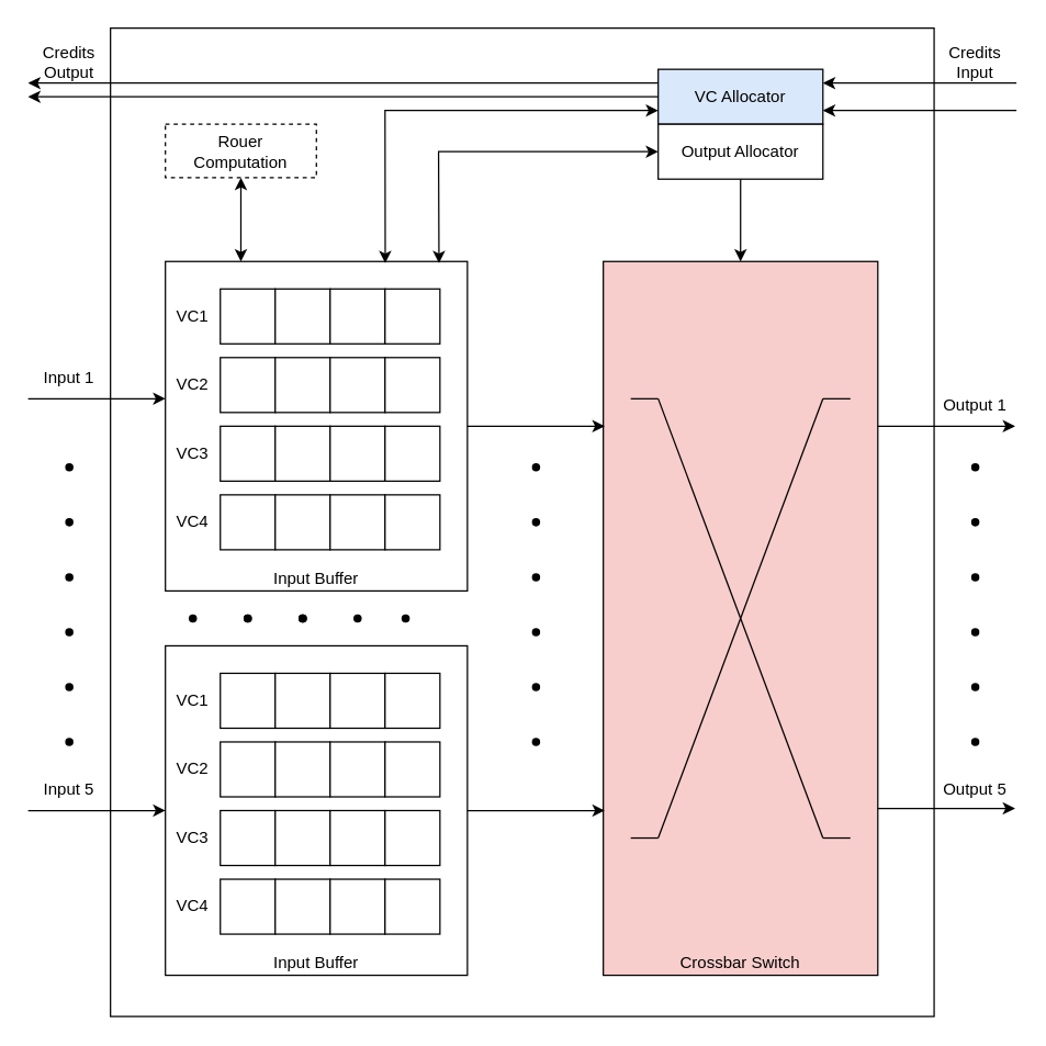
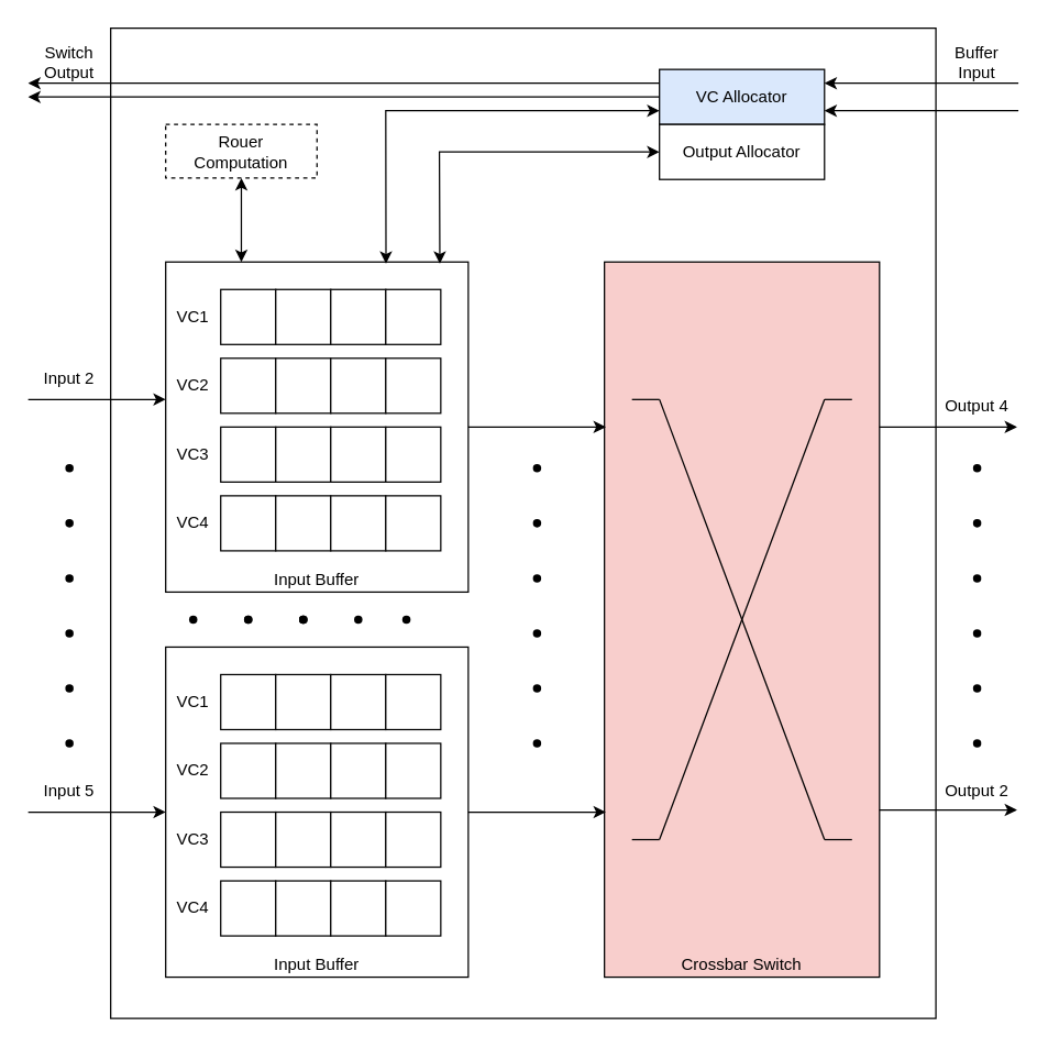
  <mxCell id="0" />
  <mxCell id="1" parent="0" />
  <mxCell id="2" value="" style="rounded=0;whiteSpace=wrap;html=1;" parent="1" vertex="1"><mxGeometry x="80" y="20" width="600" height="720" as="geometry" /></mxCell>
  <mxCell id="3" value="Input Buffer" style="rounded=0;whiteSpace=wrap;html=1;verticalAlign=bottom;" parent="1" vertex="1"><mxGeometry x="120" y="190" width="220" height="240" as="geometry" /></mxCell>
  <mxCell id="4" value="" style="rounded=0;whiteSpace=wrap;html=1;" parent="1" vertex="1"><mxGeometry x="160" y="210" width="40" height="40" as="geometry" /></mxCell>
  <mxCell id="5" value="" style="rounded=0;whiteSpace=wrap;html=1;" parent="1" vertex="1"><mxGeometry x="200" y="210" width="40" height="40" as="geometry" /></mxCell>
  <mxCell id="6" value="" style="rounded=0;whiteSpace=wrap;html=1;" parent="1" vertex="1"><mxGeometry x="240" y="210" width="40" height="40" as="geometry" /></mxCell>
  <mxCell id="7" value="" style="rounded=0;whiteSpace=wrap;html=1;" parent="1" vertex="1"><mxGeometry x="280" y="210" width="40" height="40" as="geometry" /></mxCell>
  <mxCell id="8" value="VC1" style="text;html=1;align=center;verticalAlign=middle;whiteSpace=wrap;rounded=0;" parent="1" vertex="1"><mxGeometry x="120" y="210" width="40" height="40" as="geometry" /></mxCell>
  <mxCell id="9" value="" style="rounded=0;whiteSpace=wrap;html=1;" parent="1" vertex="1"><mxGeometry x="160" y="260" width="40" height="40" as="geometry" /></mxCell>
  <mxCell id="10" value="" style="rounded=0;whiteSpace=wrap;html=1;" parent="1" vertex="1"><mxGeometry x="200" y="260" width="40" height="40" as="geometry" /></mxCell>
  <mxCell id="11" value="" style="rounded=0;whiteSpace=wrap;html=1;" parent="1" vertex="1"><mxGeometry x="240" y="260" width="40" height="40" as="geometry" /></mxCell>
  <mxCell id="12" value="" style="rounded=0;whiteSpace=wrap;html=1;" parent="1" vertex="1"><mxGeometry x="280" y="260" width="40" height="40" as="geometry" /></mxCell>
  <mxCell id="13" value="VC2" style="text;html=1;align=center;verticalAlign=middle;whiteSpace=wrap;rounded=0;" parent="1" vertex="1"><mxGeometry x="120" y="260" width="40" height="40" as="geometry" /></mxCell>
  <mxCell id="14" value="" style="rounded=0;whiteSpace=wrap;html=1;" parent="1" vertex="1"><mxGeometry x="160" y="310" width="40" height="40" as="geometry" /></mxCell>
  <mxCell id="15" value="" style="rounded=0;whiteSpace=wrap;html=1;" parent="1" vertex="1"><mxGeometry x="200" y="310" width="40" height="40" as="geometry" /></mxCell>
  <mxCell id="16" value="" style="rounded=0;whiteSpace=wrap;html=1;" parent="1" vertex="1"><mxGeometry x="240" y="310" width="40" height="40" as="geometry" /></mxCell>
  <mxCell id="17" value="" style="rounded=0;whiteSpace=wrap;html=1;" parent="1" vertex="1"><mxGeometry x="280" y="310" width="40" height="40" as="geometry" /></mxCell>
  <mxCell id="18" value="VC3" style="text;html=1;align=center;verticalAlign=middle;whiteSpace=wrap;rounded=0;" parent="1" vertex="1"><mxGeometry x="120" y="310" width="40" height="40" as="geometry" /></mxCell>
  <mxCell id="19" value="" style="rounded=0;whiteSpace=wrap;html=1;" parent="1" vertex="1"><mxGeometry x="160" y="360" width="40" height="40" as="geometry" /></mxCell>
  <mxCell id="20" value="" style="rounded=0;whiteSpace=wrap;html=1;" parent="1" vertex="1"><mxGeometry x="200" y="360" width="40" height="40" as="geometry" /></mxCell>
  <mxCell id="21" value="" style="rounded=0;whiteSpace=wrap;html=1;" parent="1" vertex="1"><mxGeometry x="240" y="360" width="40" height="40" as="geometry" /></mxCell>
  <mxCell id="22" value="" style="rounded=0;whiteSpace=wrap;html=1;" parent="1" vertex="1"><mxGeometry x="280" y="360" width="40" height="40" as="geometry" /></mxCell>
  <mxCell id="23" value="&lt;div&gt;VC4&lt;/div&gt;" style="text;html=1;align=center;verticalAlign=middle;whiteSpace=wrap;rounded=0;" parent="1" vertex="1"><mxGeometry x="120" y="360" width="40" height="40" as="geometry" /></mxCell>
  <mxCell id="24" value="Input Buffer" style="rounded=0;whiteSpace=wrap;html=1;verticalAlign=bottom;" parent="1" vertex="1"><mxGeometry x="120" y="470" width="220" height="240" as="geometry" /></mxCell>
  <mxCell id="25" value="" style="rounded=0;whiteSpace=wrap;html=1;" parent="1" vertex="1"><mxGeometry x="160" y="490" width="40" height="40" as="geometry" /></mxCell>
  <mxCell id="26" value="" style="rounded=0;whiteSpace=wrap;html=1;" parent="1" vertex="1"><mxGeometry x="200" y="490" width="40" height="40" as="geometry" /></mxCell>
  <mxCell id="27" value="" style="rounded=0;whiteSpace=wrap;html=1;" parent="1" vertex="1"><mxGeometry x="240" y="490" width="40" height="40" as="geometry" /></mxCell>
  <mxCell id="28" value="" style="rounded=0;whiteSpace=wrap;html=1;" parent="1" vertex="1"><mxGeometry x="280" y="490" width="40" height="40" as="geometry" /></mxCell>
  <mxCell id="29" value="VC1" style="text;html=1;align=center;verticalAlign=middle;whiteSpace=wrap;rounded=0;" parent="1" vertex="1"><mxGeometry x="120" y="490" width="40" height="40" as="geometry" /></mxCell>
  <mxCell id="30" value="" style="rounded=0;whiteSpace=wrap;html=1;" parent="1" vertex="1"><mxGeometry x="160" y="540" width="40" height="40" as="geometry" /></mxCell>
  <mxCell id="31" value="" style="rounded=0;whiteSpace=wrap;html=1;" parent="1" vertex="1"><mxGeometry x="200" y="540" width="40" height="40" as="geometry" /></mxCell>
  <mxCell id="32" value="" style="rounded=0;whiteSpace=wrap;html=1;" parent="1" vertex="1"><mxGeometry x="240" y="540" width="40" height="40" as="geometry" /></mxCell>
  <mxCell id="33" value="" style="rounded=0;whiteSpace=wrap;html=1;" parent="1" vertex="1"><mxGeometry x="280" y="540" width="40" height="40" as="geometry" /></mxCell>
  <mxCell id="34" value="VC2" style="text;html=1;align=center;verticalAlign=middle;whiteSpace=wrap;rounded=0;" parent="1" vertex="1"><mxGeometry x="120" y="540" width="40" height="40" as="geometry" /></mxCell>
  <mxCell id="35" value="" style="rounded=0;whiteSpace=wrap;html=1;" parent="1" vertex="1"><mxGeometry x="160" y="590" width="40" height="40" as="geometry" /></mxCell>
  <mxCell id="36" value="" style="rounded=0;whiteSpace=wrap;html=1;" parent="1" vertex="1"><mxGeometry x="200" y="590" width="40" height="40" as="geometry" /></mxCell>
  <mxCell id="37" value="" style="rounded=0;whiteSpace=wrap;html=1;" parent="1" vertex="1"><mxGeometry x="240" y="590" width="40" height="40" as="geometry" /></mxCell>
  <mxCell id="38" value="" style="rounded=0;whiteSpace=wrap;html=1;" parent="1" vertex="1"><mxGeometry x="280" y="590" width="40" height="40" as="geometry" /></mxCell>
  <mxCell id="39" value="VC3" style="text;html=1;align=center;verticalAlign=middle;whiteSpace=wrap;rounded=0;" parent="1" vertex="1"><mxGeometry x="120" y="590" width="40" height="40" as="geometry" /></mxCell>
  <mxCell id="40" value="" style="rounded=0;whiteSpace=wrap;html=1;" parent="1" vertex="1"><mxGeometry x="160" y="640" width="40" height="40" as="geometry" /></mxCell>
  <mxCell id="41" value="" style="rounded=0;whiteSpace=wrap;html=1;" parent="1" vertex="1"><mxGeometry x="200" y="640" width="40" height="40" as="geometry" /></mxCell>
  <mxCell id="42" value="" style="rounded=0;whiteSpace=wrap;html=1;" parent="1" vertex="1"><mxGeometry x="240" y="640" width="40" height="40" as="geometry" /></mxCell>
  <mxCell id="43" value="" style="rounded=0;whiteSpace=wrap;html=1;" parent="1" vertex="1"><mxGeometry x="280" y="640" width="40" height="40" as="geometry" /></mxCell>
  <mxCell id="44" value="&lt;div&gt;VC4&lt;/div&gt;" style="text;html=1;align=center;verticalAlign=middle;whiteSpace=wrap;rounded=0;" parent="1" vertex="1"><mxGeometry x="120" y="640" width="40" height="40" as="geometry" /></mxCell>
  <mxCell id="45" value="" style="shape=waypoint;sketch=0;fillStyle=solid;size=6;pointerEvents=1;points=[];fillColor=none;resizable=0;rotatable=0;perimeter=centerPerimeter;snapToPoint=1;" parent="1" vertex="1"><mxGeometry x="130" y="440" width="20" height="20" as="geometry" /></mxCell>
  <mxCell id="46" value="" style="shape=waypoint;sketch=0;fillStyle=solid;size=6;pointerEvents=1;points=[];fillColor=none;resizable=0;rotatable=0;perimeter=centerPerimeter;snapToPoint=1;" parent="1" vertex="1"><mxGeometry x="210" y="440" width="20" height="20" as="geometry" /></mxCell>
  <mxCell id="47" value="" style="shape=waypoint;sketch=0;fillStyle=solid;size=6;pointerEvents=1;points=[];fillColor=none;resizable=0;rotatable=0;perimeter=centerPerimeter;snapToPoint=1;" parent="1" vertex="1"><mxGeometry x="170" y="440" width="20" height="20" as="geometry" /></mxCell>
  <mxCell id="48" value="" style="shape=waypoint;sketch=0;fillStyle=solid;size=6;pointerEvents=1;points=[];fillColor=none;resizable=0;rotatable=0;perimeter=centerPerimeter;snapToPoint=1;" parent="1" vertex="1"><mxGeometry x="170" y="440" width="20" height="20" as="geometry" /></mxCell>
  <mxCell id="49" value="" style="shape=waypoint;sketch=0;fillStyle=solid;size=6;pointerEvents=1;points=[];fillColor=none;resizable=0;rotatable=0;perimeter=centerPerimeter;snapToPoint=1;" parent="1" vertex="1"><mxGeometry x="210" y="440" width="20" height="20" as="geometry" /></mxCell>
  <mxCell id="50" value="" style="shape=waypoint;sketch=0;fillStyle=solid;size=6;pointerEvents=1;points=[];fillColor=none;resizable=0;rotatable=0;perimeter=centerPerimeter;snapToPoint=1;" parent="1" vertex="1"><mxGeometry x="210" y="440" width="20" height="20" as="geometry" /></mxCell>
  <mxCell id="51" value="" style="shape=waypoint;sketch=0;fillStyle=solid;size=6;pointerEvents=1;points=[];fillColor=none;resizable=0;rotatable=0;perimeter=centerPerimeter;snapToPoint=1;" parent="1" vertex="1"><mxGeometry x="250" y="440" width="20" height="20" as="geometry" /></mxCell>
  <mxCell id="52" value="" style="shape=waypoint;sketch=0;fillStyle=solid;size=6;pointerEvents=1;points=[];fillColor=none;resizable=0;rotatable=0;perimeter=centerPerimeter;snapToPoint=1;" parent="1" vertex="1"><mxGeometry x="285" y="440" width="20" height="20" as="geometry" /></mxCell>
  <mxCell id="53" value="&lt;div&gt;Rouer&lt;/div&gt;&lt;div&gt;Computation&lt;/div&gt;" style="rounded=0;whiteSpace=wrap;html=1;dashed=1;" parent="1" vertex="1"><mxGeometry x="120" y="90" width="110" height="39" as="geometry" /></mxCell>
  <mxCell id="54" value="" style="endArrow=classic;startArrow=classic;html=1;rounded=0;entryX=0.5;entryY=1;entryDx=0;entryDy=0;exitX=0.25;exitY=0;exitDx=0;exitDy=0;" parent="1" source="3" target="53" edge="1"><mxGeometry width="50" height="50" relative="1" as="geometry"><mxPoint x="-10" y="180" as="sourcePoint" /><mxPoint x="40" y="130" as="targetPoint" /></mxGeometry></mxCell>
  <mxCell id="55" value="VC Allocator" style="rounded=0;whiteSpace=wrap;html=1;fillColor=#dae8fc;" parent="1" vertex="1"><mxGeometry x="479" y="50" width="120" height="40" as="geometry" /></mxCell>
  <mxCell id="56" value="Output Allocator" style="rounded=0;whiteSpace=wrap;html=1;" parent="1" vertex="1"><mxGeometry x="479" y="90" width="120" height="40" as="geometry" /></mxCell>
  <mxCell id="57" value="Crossbar Switch" style="rounded=0;whiteSpace=wrap;html=1;verticalAlign=bottom;fillColor=#f8cecc;" parent="1" vertex="1"><mxGeometry x="439" y="190" width="200" height="520" as="geometry" /></mxCell>
  <mxCell id="58" value="" style="group" parent="1" vertex="1" connectable="0"><mxGeometry x="459" y="290" width="160" height="320" as="geometry" /></mxCell>
  <mxCell id="59" value="" style="endArrow=none;html=1;rounded=0;" parent="58" edge="1"><mxGeometry width="50" height="50" relative="1" as="geometry"><mxPoint x="20" y="320" as="sourcePoint" /><mxPoint x="140" as="targetPoint" /></mxGeometry></mxCell>
  <mxCell id="60" value="" style="endArrow=none;html=1;rounded=0;" parent="58" edge="1"><mxGeometry width="50" height="50" relative="1" as="geometry"><mxPoint x="140" y="320" as="sourcePoint" /><mxPoint x="20" as="targetPoint" /></mxGeometry></mxCell>
  <mxCell id="61" value="" style="endArrow=none;html=1;rounded=0;" parent="58" edge="1"><mxGeometry width="50" height="50" relative="1" as="geometry"><mxPoint as="sourcePoint" /><mxPoint x="20" as="targetPoint" /></mxGeometry></mxCell>
  <mxCell id="62" value="" style="endArrow=none;html=1;rounded=0;" parent="58" edge="1"><mxGeometry width="50" height="50" relative="1" as="geometry"><mxPoint x="140" y="320" as="sourcePoint" /><mxPoint x="160" y="320" as="targetPoint" /></mxGeometry></mxCell>
  <mxCell id="63" value="" style="endArrow=none;html=1;rounded=0;" parent="58" edge="1"><mxGeometry width="50" height="50" relative="1" as="geometry"><mxPoint y="320" as="sourcePoint" /><mxPoint x="20" y="320" as="targetPoint" /></mxGeometry></mxCell>
  <mxCell id="64" value="" style="endArrow=none;html=1;rounded=0;" parent="58" edge="1"><mxGeometry width="50" height="50" relative="1" as="geometry"><mxPoint x="140" as="sourcePoint" /><mxPoint x="160" as="targetPoint" /></mxGeometry></mxCell>
  <mxCell id="65" value="" style="endArrow=classic;html=1;rounded=0;exitX=1;exitY=0.5;exitDx=0;exitDy=0;" parent="1" source="3" edge="1"><mxGeometry width="50" height="50" relative="1" as="geometry"><mxPoint x="800" y="310" as="sourcePoint" /><mxPoint x="440" y="310" as="targetPoint" /><Array as="points"><mxPoint x="380" y="310" /></Array></mxGeometry></mxCell>
  <mxCell id="66" value="" style="endArrow=classic;html=1;rounded=0;exitX=1;exitY=0.5;exitDx=0;exitDy=0;" parent="1" edge="1"><mxGeometry width="50" height="50" relative="1" as="geometry"><mxPoint x="340" y="590" as="sourcePoint" /><mxPoint x="440" y="590" as="targetPoint" /></mxGeometry></mxCell>
  <mxCell id="67" value="" style="endArrow=classic;html=1;rounded=0;" parent="1" edge="1"><mxGeometry width="50" height="50" relative="1" as="geometry"><mxPoint x="20" y="290" as="sourcePoint" /><mxPoint x="120" y="290" as="targetPoint" /><Array as="points"><mxPoint x="60" y="290" /></Array></mxGeometry></mxCell>
  <mxCell id="68" value="" style="endArrow=classic;html=1;rounded=0;exitX=1;exitY=0.5;exitDx=0;exitDy=0;" parent="1" edge="1"><mxGeometry width="50" height="50" relative="1" as="geometry"><mxPoint x="639" y="588.46" as="sourcePoint" /><mxPoint x="739" y="588.46" as="targetPoint" /></mxGeometry></mxCell>
  <mxCell id="69" value="" style="endArrow=classic;html=1;rounded=0;exitX=1;exitY=0.5;exitDx=0;exitDy=0;" parent="1" edge="1"><mxGeometry width="50" height="50" relative="1" as="geometry"><mxPoint x="20" y="590" as="sourcePoint" /><mxPoint x="120" y="590" as="targetPoint" /><Array as="points"><mxPoint x="60" y="590" /></Array></mxGeometry></mxCell>
  <mxCell id="70" value="" style="endArrow=classic;html=1;rounded=0;exitX=1;exitY=0.5;exitDx=0;exitDy=0;" parent="1" edge="1"><mxGeometry width="50" height="50" relative="1" as="geometry"><mxPoint x="639" y="310" as="sourcePoint" /><mxPoint x="739" y="310" as="targetPoint" /></mxGeometry></mxCell>
- <mxCell id="71" value="" style="endArrow=classic;html=1;rounded=0;exitX=0.5;exitY=1;exitDx=0;exitDy=0;entryX=0.5;entryY=0;entryDx=0;entryDy=0;" parent="1" source="56" target="57" edge="1"><mxGeometry width="50" height="50" relative="1" as="geometry"><mxPoint x="810" y="180" as="sourcePoint" /><mxPoint x="860" y="130" as="targetPoint" /></mxGeometry></mxCell>
  <mxCell id="72" value="" style="endArrow=classic;startArrow=classic;html=1;rounded=0;entryX=0;entryY=0.5;entryDx=0;entryDy=0;exitX=0.906;exitY=0.005;exitDx=0;exitDy=0;exitPerimeter=0;" parent="1" source="3" target="56" edge="1"><mxGeometry width="50" height="50" relative="1" as="geometry"><mxPoint x="310" y="190" as="sourcePoint" /><mxPoint x="360" y="140" as="targetPoint" /><Array as="points"><mxPoint x="319" y="110" /></Array></mxGeometry></mxCell>
  <mxCell id="73" value="" style="endArrow=classic;startArrow=classic;html=1;rounded=0;exitX=0.728;exitY=0.005;exitDx=0;exitDy=0;entryX=0;entryY=0.75;entryDx=0;entryDy=0;exitPerimeter=0;" parent="1" source="3" target="55" edge="1"><mxGeometry width="50" height="50" relative="1" as="geometry"><mxPoint x="300" y="80" as="sourcePoint" /><mxPoint x="350" y="30" as="targetPoint" /><Array as="points"><mxPoint x="280" y="80" /></Array></mxGeometry></mxCell>
  <mxCell id="74" value="" style="endArrow=classic;html=1;rounded=0;exitX=0;exitY=0.5;exitDx=0;exitDy=0;" parent="1" source="55" edge="1"><mxGeometry width="50" height="50" relative="1" as="geometry"><mxPoint x="-70" y="80" as="sourcePoint" /><mxPoint x="20" y="70" as="targetPoint" /></mxGeometry></mxCell>
  <mxCell id="75" value="" style="endArrow=classic;html=1;rounded=0;exitX=0;exitY=0.5;exitDx=0;exitDy=0;" parent="1" edge="1"><mxGeometry width="50" height="50" relative="1" as="geometry"><mxPoint x="479" y="60" as="sourcePoint" /><mxPoint x="20" y="60" as="targetPoint" /></mxGeometry></mxCell>
  <mxCell id="76" value="" style="endArrow=classic;html=1;rounded=0;entryX=1;entryY=0.25;entryDx=0;entryDy=0;" parent="1" target="55" edge="1"><mxGeometry width="50" height="50" relative="1" as="geometry"><mxPoint x="740" y="60" as="sourcePoint" /><mxPoint x="830" y="50" as="targetPoint" /></mxGeometry></mxCell>
  <mxCell id="77" value="" style="endArrow=classic;html=1;rounded=0;entryX=1;entryY=0.25;entryDx=0;entryDy=0;" parent="1" edge="1"><mxGeometry width="50" height="50" relative="1" as="geometry"><mxPoint x="740" y="80" as="sourcePoint" /><mxPoint x="599" y="80" as="targetPoint" /></mxGeometry></mxCell>
- <mxCell id="78" value="Credits Input" style="text;html=1;align=center;verticalAlign=middle;whiteSpace=wrap;rounded=0;" parent="1" vertex="1"><mxGeometry x="680" y="30" width="60" height="30" as="geometry" /></mxCell>
- <mxCell id="79" value="Output 1" style="text;html=1;align=center;verticalAlign=middle;whiteSpace=wrap;rounded=0;" parent="1" vertex="1"><mxGeometry x="680" y="280" width="60" height="30" as="geometry" /></mxCell>
- <mxCell id="80" value="Output 5" style="text;html=1;align=center;verticalAlign=middle;whiteSpace=wrap;rounded=0;" parent="1" vertex="1"><mxGeometry x="680" y="560" width="60" height="30" as="geometry" /></mxCell>
+ <mxCell id="78" value="Buffer Input" style="text;html=1;align=center;verticalAlign=middle;whiteSpace=wrap;rounded=0;" parent="1" vertex="1"><mxGeometry x="680" y="30" width="60" height="30" as="geometry" /></mxCell>
+ <mxCell id="79" value="Output 4" style="text;html=1;align=center;verticalAlign=middle;whiteSpace=wrap;rounded=0;" parent="1" vertex="1"><mxGeometry x="680" y="280" width="60" height="30" as="geometry" /></mxCell>
+ <mxCell id="80" value="Output 2" style="text;html=1;align=center;verticalAlign=middle;whiteSpace=wrap;rounded=0;" parent="1" vertex="1"><mxGeometry x="680" y="560" width="60" height="30" as="geometry" /></mxCell>
  <mxCell id="81" value="" style="shape=waypoint;sketch=0;fillStyle=solid;size=6;pointerEvents=1;points=[];fillColor=none;resizable=0;rotatable=0;perimeter=centerPerimeter;snapToPoint=1;" parent="1" vertex="1"><mxGeometry x="700" y="330" width="20" height="20" as="geometry" /></mxCell>
  <mxCell id="82" value="" style="shape=waypoint;sketch=0;fillStyle=solid;size=6;pointerEvents=1;points=[];fillColor=none;resizable=0;rotatable=0;perimeter=centerPerimeter;snapToPoint=1;" parent="1" vertex="1"><mxGeometry x="700" y="370" width="20" height="20" as="geometry" /></mxCell>
  <mxCell id="83" value="" style="shape=waypoint;sketch=0;fillStyle=solid;size=6;pointerEvents=1;points=[];fillColor=none;resizable=0;rotatable=0;perimeter=centerPerimeter;snapToPoint=1;" parent="1" vertex="1"><mxGeometry x="700" y="410" width="20" height="20" as="geometry" /></mxCell>
  <mxCell id="84" value="" style="shape=waypoint;sketch=0;fillStyle=solid;size=6;pointerEvents=1;points=[];fillColor=none;resizable=0;rotatable=0;perimeter=centerPerimeter;snapToPoint=1;" parent="1" vertex="1"><mxGeometry x="700" y="450" width="20" height="20" as="geometry" /></mxCell>
  <mxCell id="85" value="" style="shape=waypoint;sketch=0;fillStyle=solid;size=6;pointerEvents=1;points=[];fillColor=none;resizable=0;rotatable=0;perimeter=centerPerimeter;snapToPoint=1;" parent="1" vertex="1"><mxGeometry x="700" y="490" width="20" height="20" as="geometry" /></mxCell>
  <mxCell id="86" value="" style="shape=waypoint;sketch=0;fillStyle=solid;size=6;pointerEvents=1;points=[];fillColor=none;resizable=0;rotatable=0;perimeter=centerPerimeter;snapToPoint=1;" parent="1" vertex="1"><mxGeometry x="700" y="530" width="20" height="20" as="geometry" /></mxCell>
  <mxCell id="87" value="" style="shape=waypoint;sketch=0;fillStyle=solid;size=6;pointerEvents=1;points=[];fillColor=none;resizable=0;rotatable=0;perimeter=centerPerimeter;snapToPoint=1;" parent="1" vertex="1"><mxGeometry x="40" y="330" width="20" height="20" as="geometry" /></mxCell>
  <mxCell id="88" value="" style="shape=waypoint;sketch=0;fillStyle=solid;size=6;pointerEvents=1;points=[];fillColor=none;resizable=0;rotatable=0;perimeter=centerPerimeter;snapToPoint=1;" parent="1" vertex="1"><mxGeometry x="40" y="370" width="20" height="20" as="geometry" /></mxCell>
  <mxCell id="89" value="" style="shape=waypoint;sketch=0;fillStyle=solid;size=6;pointerEvents=1;points=[];fillColor=none;resizable=0;rotatable=0;perimeter=centerPerimeter;snapToPoint=1;" parent="1" vertex="1"><mxGeometry x="40" y="410" width="20" height="20" as="geometry" /></mxCell>
  <mxCell id="90" value="" style="shape=waypoint;sketch=0;fillStyle=solid;size=6;pointerEvents=1;points=[];fillColor=none;resizable=0;rotatable=0;perimeter=centerPerimeter;snapToPoint=1;" parent="1" vertex="1"><mxGeometry x="40" y="490" width="20" height="20" as="geometry" /></mxCell>
  <mxCell id="91" value="" style="shape=waypoint;sketch=0;fillStyle=solid;size=6;pointerEvents=1;points=[];fillColor=none;resizable=0;rotatable=0;perimeter=centerPerimeter;snapToPoint=1;" parent="1" vertex="1"><mxGeometry x="40" y="530" width="20" height="20" as="geometry" /></mxCell>
  <mxCell id="92" value="" style="shape=waypoint;sketch=0;fillStyle=solid;size=6;pointerEvents=1;points=[];fillColor=none;resizable=0;rotatable=0;perimeter=centerPerimeter;snapToPoint=1;" parent="1" vertex="1"><mxGeometry x="40" y="450" width="20" height="20" as="geometry" /></mxCell>
- <mxCell id="93" value="Input 1" style="text;html=1;align=center;verticalAlign=middle;whiteSpace=wrap;rounded=0;" parent="1" vertex="1"><mxGeometry x="20" y="260" width="60" height="30" as="geometry" /></mxCell>
+ <mxCell id="93" value="Input 2" style="text;html=1;align=center;verticalAlign=middle;whiteSpace=wrap;rounded=0;" parent="1" vertex="1"><mxGeometry x="20" y="260" width="60" height="30" as="geometry" /></mxCell>
  <mxCell id="94" value="Input 5" style="text;html=1;align=center;verticalAlign=middle;whiteSpace=wrap;rounded=0;" parent="1" vertex="1"><mxGeometry x="20" y="560" width="60" height="30" as="geometry" /></mxCell>
- <mxCell id="95" value="Credits Output" style="text;html=1;align=center;verticalAlign=middle;whiteSpace=wrap;rounded=0;" parent="1" vertex="1"><mxGeometry x="20" y="30" width="60" height="30" as="geometry" /></mxCell>
+ <mxCell id="95" value="Switch Output" style="text;html=1;align=center;verticalAlign=middle;whiteSpace=wrap;rounded=0;" parent="1" vertex="1"><mxGeometry x="20" y="30" width="60" height="30" as="geometry" /></mxCell>
  <mxCell id="96" value="" style="shape=waypoint;sketch=0;fillStyle=solid;size=6;pointerEvents=1;points=[];fillColor=none;resizable=0;rotatable=0;perimeter=centerPerimeter;snapToPoint=1;" vertex="1" parent="1"><mxGeometry x="380" y="330" width="20" height="20" as="geometry" /></mxCell>
  <mxCell id="97" value="" style="shape=waypoint;sketch=0;fillStyle=solid;size=6;pointerEvents=1;points=[];fillColor=none;resizable=0;rotatable=0;perimeter=centerPerimeter;snapToPoint=1;" vertex="1" parent="1"><mxGeometry x="380" y="370" width="20" height="20" as="geometry" /></mxCell>
  <mxCell id="98" value="" style="shape=waypoint;sketch=0;fillStyle=solid;size=6;pointerEvents=1;points=[];fillColor=none;resizable=0;rotatable=0;perimeter=centerPerimeter;snapToPoint=1;" vertex="1" parent="1"><mxGeometry x="380" y="410" width="20" height="20" as="geometry" /></mxCell>
  <mxCell id="99" value="" style="shape=waypoint;sketch=0;fillStyle=solid;size=6;pointerEvents=1;points=[];fillColor=none;resizable=0;rotatable=0;perimeter=centerPerimeter;snapToPoint=1;" vertex="1" parent="1"><mxGeometry x="380" y="450" width="20" height="20" as="geometry" /></mxCell>
  <mxCell id="100" value="" style="shape=waypoint;sketch=0;fillStyle=solid;size=6;pointerEvents=1;points=[];fillColor=none;resizable=0;rotatable=0;perimeter=centerPerimeter;snapToPoint=1;" vertex="1" parent="1"><mxGeometry x="380" y="490" width="20" height="20" as="geometry" /></mxCell>
  <mxCell id="101" value="" style="shape=waypoint;sketch=0;fillStyle=solid;size=6;pointerEvents=1;points=[];fillColor=none;resizable=0;rotatable=0;perimeter=centerPerimeter;snapToPoint=1;" vertex="1" parent="1"><mxGeometry x="380" y="530" width="20" height="20" as="geometry" /></mxCell>
